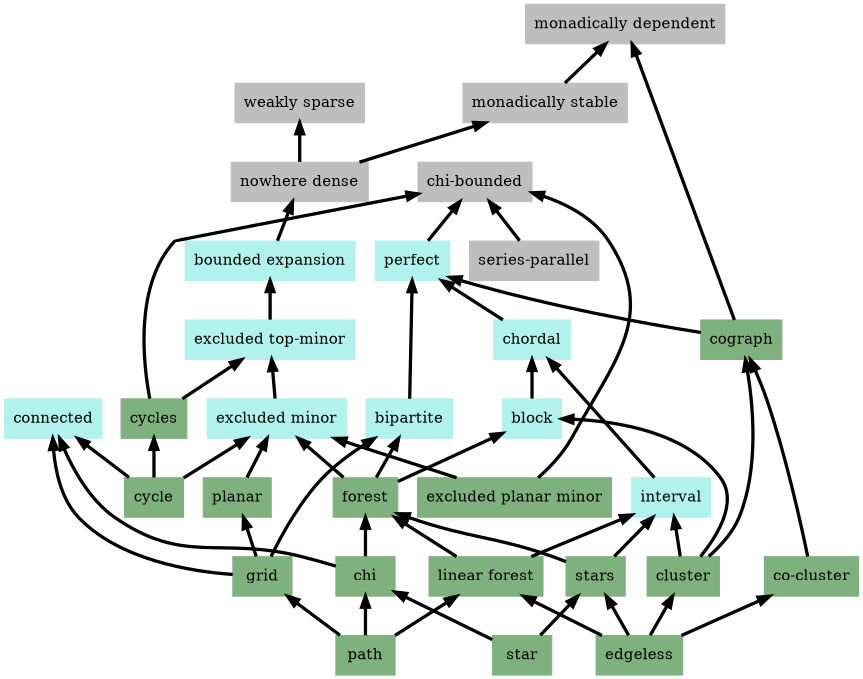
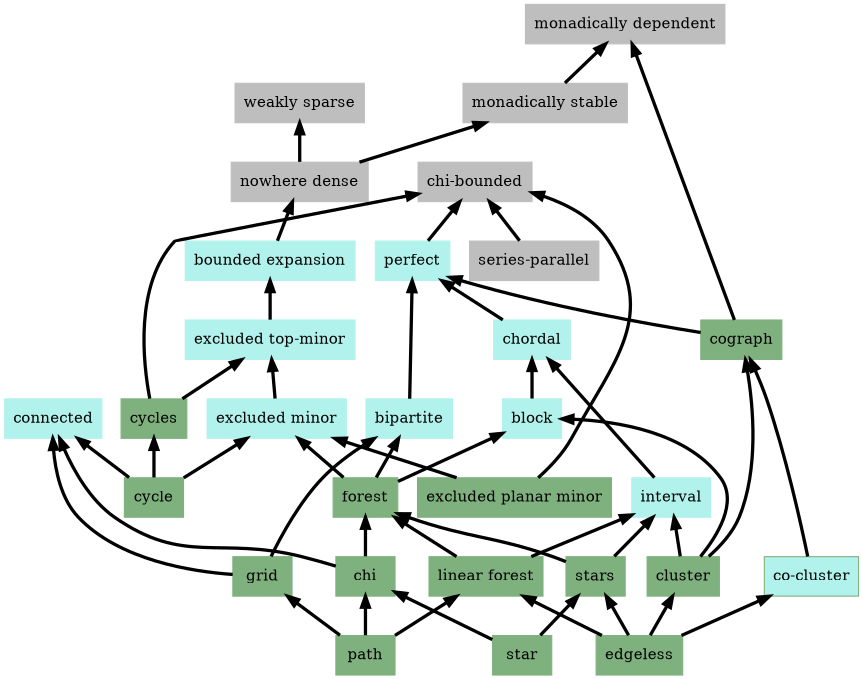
  digraph {
    rankdir=BT
    node [color="#7fb17f" shape=box style=filled]
    edge [decorate=true lblstyle="above, sloped" penwidth=3.0 weight=100]
    n1 [color="#bebebe" label="weakly sparse"]
    n2 [color="#b2f2ec" label=bipartite]
    n3 [color="#b2f2ec" label=perfect]
    n4 [color="#bebebe" label="chi-bounded"]
    n5 [color="#b2f2ec" label=block]
    n6 [color="#b2f2ec" label=chordal]
    n7 [label="excluded planar minor"]
    n8 [color="#b2f2ec" label="excluded minor"]
    n9 [color="#b2f2ec" label="excluded top-minor"]
    n10 [label=cluster]
    n11 [label=cograph]
    n12 [color="#b2f2ec" label=interval]
    n13 [color="#bebebe" label="monadically dependent"]
    n14 [label=stars]
    n15 [label=forest]
-   n16 [label="co-cluster"]
+   n16 [label="co-cluster" fillcolor="#b2f2ec"]
    n17 [color="#b2f2ec" label="bounded expansion"]
    n18 [color="#bebebe" label="nowhere dense"]
    n19 [color="#bebebe" label="monadically stable"]
    n20 [color="#b2f2ec" label=connected]
    n21 [label=edgeless]
    n22 [label="linear forest"]
    n23 [label=chi]
    n24 [label=cycle]
    n25 [label=cycles]
    n26 [color="#bebebe" label="series-parallel"]
-   n27 [label=planar]
    n28 [label=path]
    n29 [label=grid]
    n30 [label=star]
    n2 -> n3
    n3 -> n4
    n5 -> n6
    n6 -> n3
    n7 -> n4
    n7 -> n8
    n8 -> n9
    n9 -> n17
    n10 -> n5
    n10 -> n11
    n10 -> n12
    n11 -> n3
    n11 -> n13
    n12 -> n6
    n14 -> n12
    n14 -> n15
    n15 -> n2
    n15 -> n5
    n15 -> n8
    n16 -> n11
    n17 -> n18
    n18 -> n1
    n18 -> n19
    n19 -> n13
    n21 -> n10
    n21 -> n14
    n21 -> n16
    n21 -> n22
    n22 -> n12
    n22 -> n15
    n23 -> n15
    n23 -> n20
    n24 -> n8
    n24 -> n20
    n24 -> n25
    n25 -> n4
    n25 -> n9
    n26 -> n4
-   n27 -> n8
    n28 -> n22
    n28 -> n23
    n28 -> n29
    n29 -> n2
    n29 -> n20
-   n29 -> n27
    n30 -> n14
    n30 -> n23
  }
